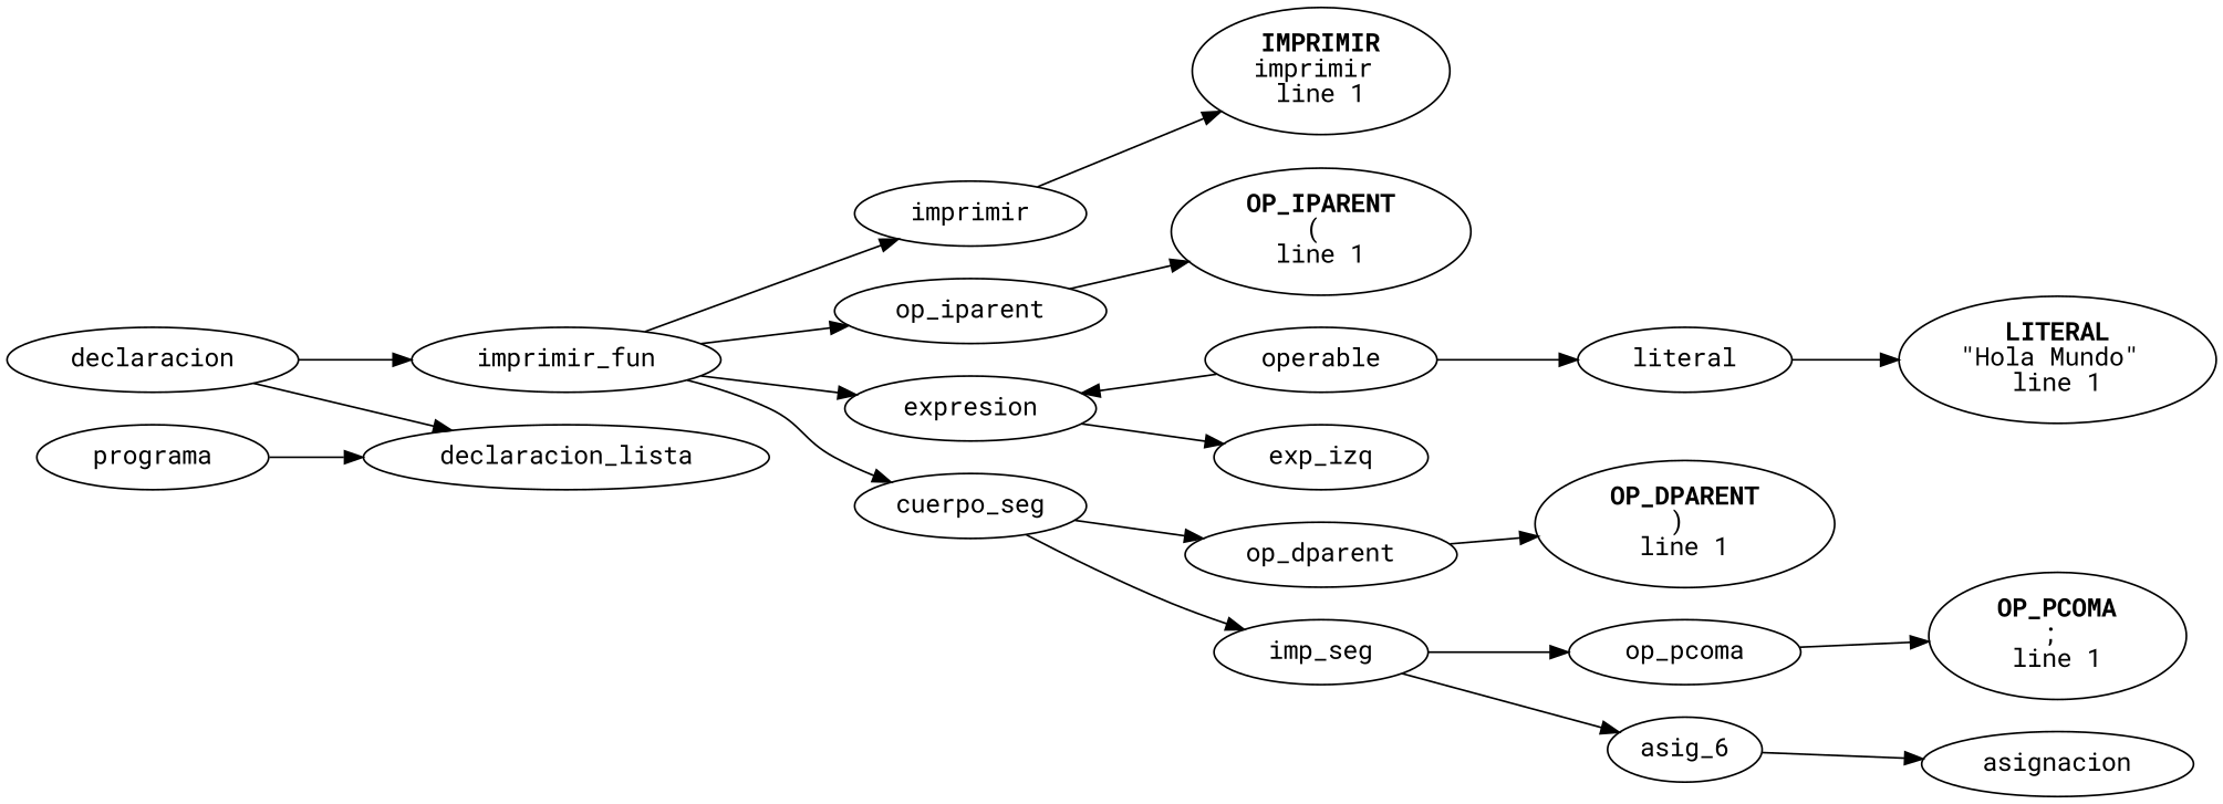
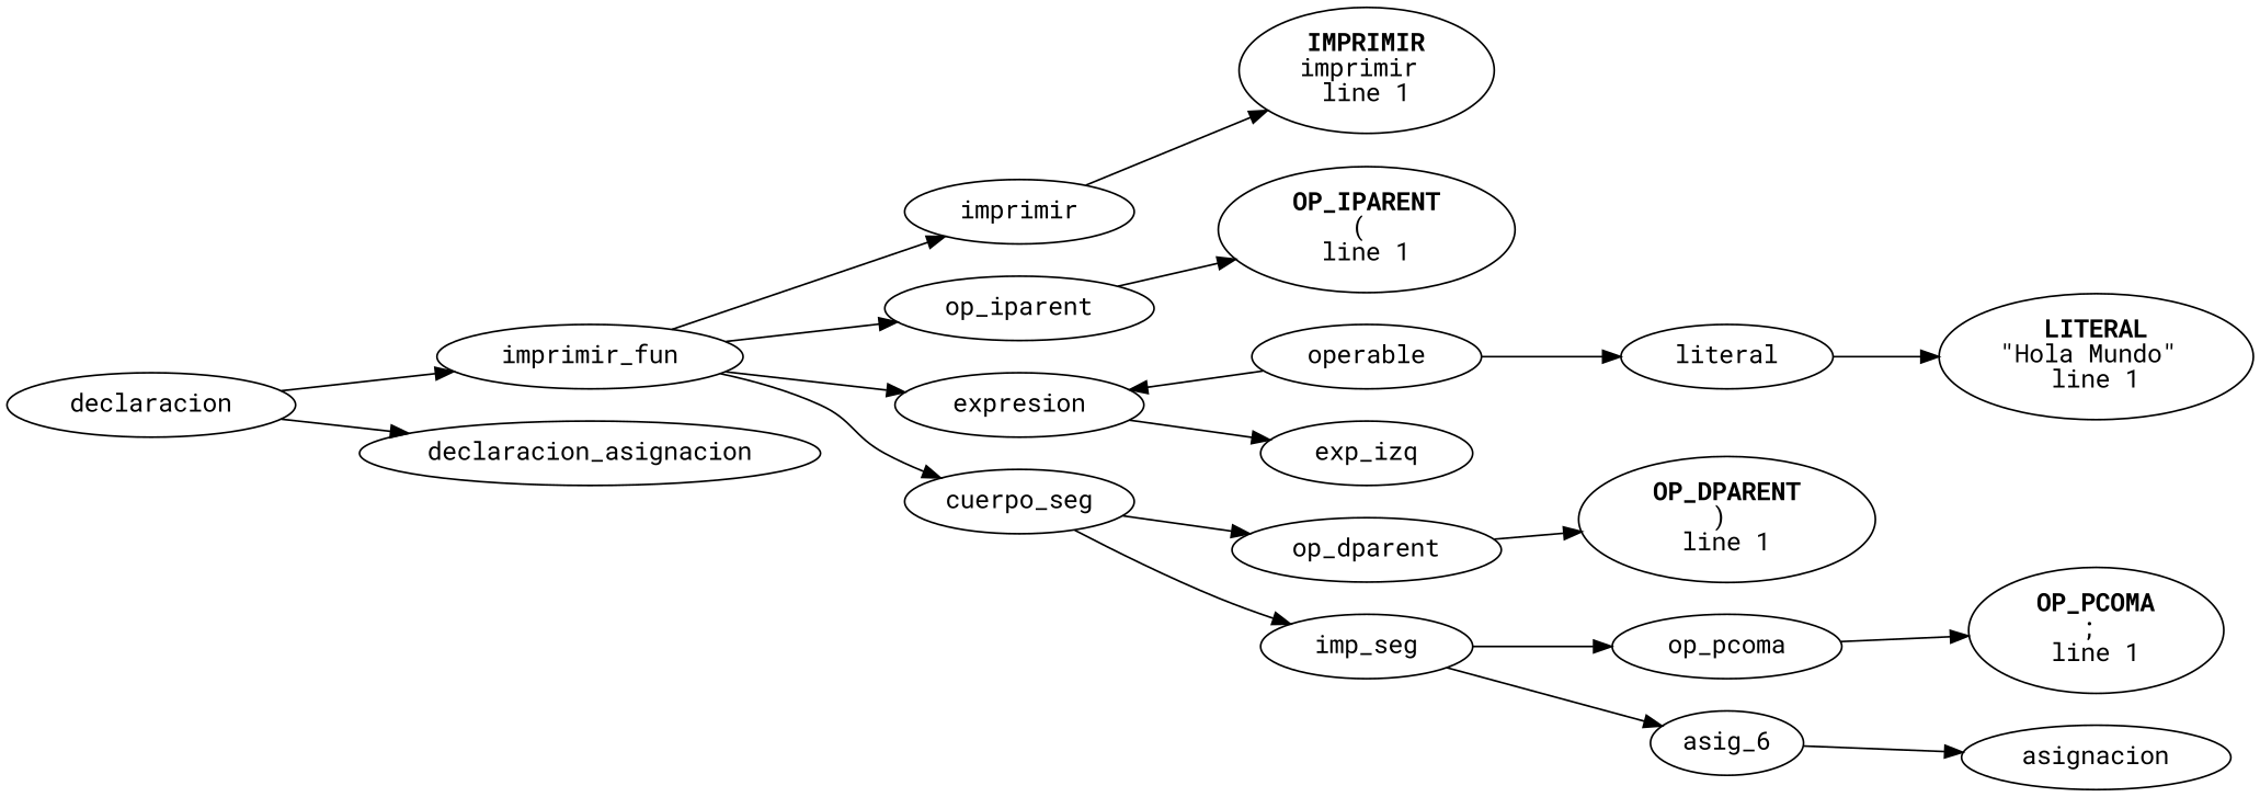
  digraph {
    fontname="Roboto Mono"
    rankdir=LR
    node [fontname="Roboto Mono"]
    edge [fontname="Roboto Mono"]
    n1 [label=< <b>IMPRIMIR</b> <br/>imprimir <br/> line 1 >]
    n2 [label=< <b>OP_IPARENT</b> <br/>( <br/> line 1 >]
    n3 [label=< <b>LITERAL</b> <br/>"Hola Mundo" <br/> line 1 >]
    n4 [label=" literal "]
    n5 [label=" exp_izq "]
    n6 [label=" operable "]
    n7 [label=< <b>OP_DPARENT</b> <br/>) <br/> line 1 >]
    n8 [label=< <b>OP_PCOMA</b> <br/>; <br/> line 1 >]
    n9 [label=" asignacion "]
    n10 [label=asig_6]
    n11 [label=" op_pcoma "]
    n12 [label=" imp_seg "]
    n13 [label=" op_dparent "]
    n14 [label=cuerpo_seg]
    n15 [label=" expresion "]
    n16 [label=" op_iparent "]
    n17 [label=" imprimir "]
    n18 [label=" imprimir_fun "]
    n19 [label=" declaracion "]
-   n20 [label=" declaracion_lista "]
-   n21 [label=" programa "]
+   n20 [label=declaracion_asignacion]
    subgraph sub_1 {
      rank=same
      n1
    }
    subgraph sub_2 {
      rank=same
      n2
    }
    subgraph sub_3 {
      rank=same
      n3
    }
    subgraph sub_4 {
      rank=same
      n4
    }
    subgraph sub_5 {
      rank=same
      n5
      n6
    }
    subgraph sub_6 {
      rank=same
      n7
    }
    subgraph sub_7 {
      rank=same
      n8
    }
    subgraph sub_8 {
      rank=same
      n9
    }
    subgraph sub_9 {
      rank=same
      n10
      n11
    }
    subgraph sub_10 {
      rank=same
      n12
      n13
    }
    subgraph sub_11 {
      rank=same
      n14
      n15
      n16
      n17
    }
    subgraph sub_12 {
      rank=same
      n18
    }
    subgraph sub_13 {
      rank=same
      n19
    }
    subgraph sub_14 {
      rank=same
      n20
    }
    n4 -> n3
    n6 -> n4
    n6 -> n5 [style=invis]
    n6 -> n15
    n10 -> n9
    n11 -> n8
    n11 -> n10 [style=invis]
    n12 -> n10
    n12 -> n11
    n13 -> n7
    n13 -> n12 [style=invis]
    n14 -> n12
    n14 -> n13
    n15 -> n5
    n15 -> n14 [style=invis]
    n16 -> n2
    n16 -> n15 [style=invis]
    n17 -> n1
    n17 -> n16 [style=invis]
    n18 -> n14
    n18 -> n15
    n18 -> n16
    n18 -> n17
    n19 -> n18
    n19 -> n20
-   n21 -> n20
  }
